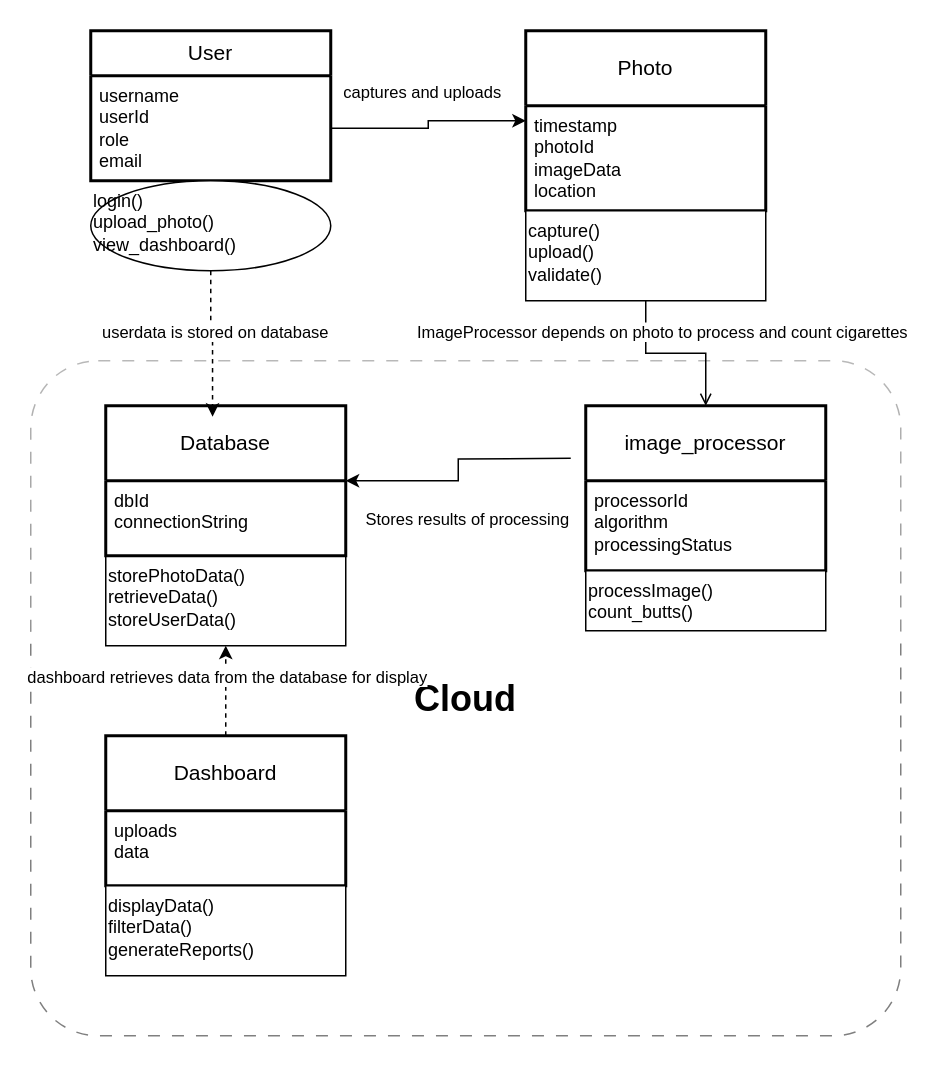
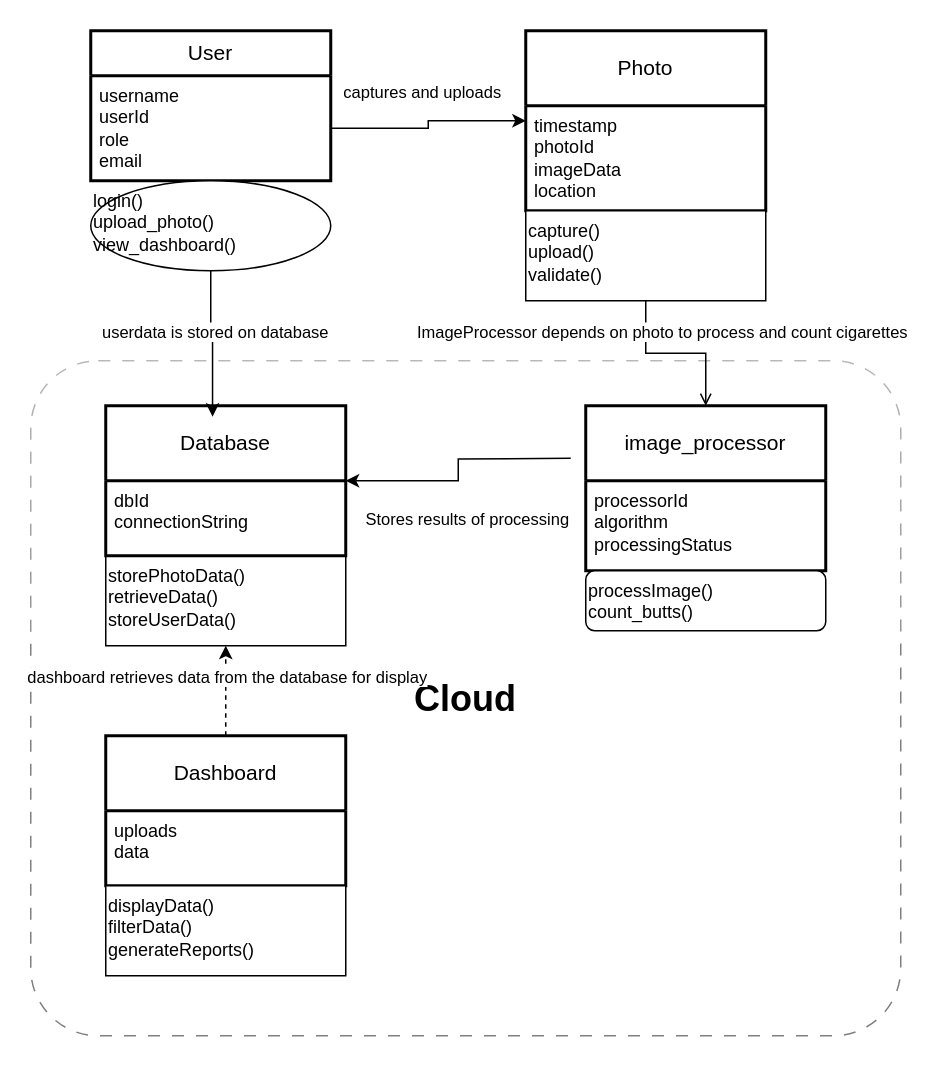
  <mxCell id="0" />
  <mxCell id="1" parent="0" />
  <mxCell id="2" value="User" style="swimlane;childLayout=stackLayout;horizontal=1;startSize=30;horizontalStack=0;rounded=0;fontSize=14;fontStyle=0;strokeWidth=2;resizeParent=0;resizeLast=1;shadow=0;dashed=0;align=center;arcSize=4;whiteSpace=wrap;html=1;" vertex="1" parent="1"><mxGeometry x="60" y="20" width="160" height="100" as="geometry" /></mxCell>
  <mxCell id="3" value="username&lt;br&gt;userId&lt;div&gt;role&lt;/div&gt;&lt;div&gt;email&lt;/div&gt;" style="align=left;strokeColor=none;fillColor=none;spacingLeft=4;fontSize=12;verticalAlign=top;resizable=0;rotatable=0;part=1;html=1;" vertex="1" parent="2"><mxGeometry y="30" width="160" height="70" as="geometry" /></mxCell>
  <mxCell id="4" value="&lt;h1 style=&quot;line-height: 100%;&quot;&gt;Cloud&lt;/h1&gt;" style="rounded=1;arcSize=10;whiteSpace=wrap;html=1;align=center;glass=1;shadow=0;dashed=1;dashPattern=8 8;opacity=50;" vertex="1" parent="1"><mxGeometry x="20" y="240" width="580" height="450" as="geometry" /></mxCell>
  <mxCell id="5" value="" style="group;align=left;verticalAlign=top;" vertex="1" connectable="0" parent="1"><mxGeometry x="350" y="20" width="160" height="180" as="geometry" /></mxCell>
  <mxCell id="6" value="Photo" style="swimlane;childLayout=stackLayout;horizontal=1;startSize=50;horizontalStack=0;rounded=0;fontSize=14;fontStyle=0;strokeWidth=2;resizeParent=0;resizeLast=1;shadow=0;dashed=0;align=center;arcSize=4;whiteSpace=wrap;html=1;" vertex="1" parent="5"><mxGeometry width="160" height="120" as="geometry" /></mxCell>
  <mxCell id="7" value="timestamp&lt;div&gt;photoId&lt;/div&gt;&lt;div&gt;imageData&lt;/div&gt;&lt;div&gt;location&lt;/div&gt;" style="align=left;strokeColor=none;fillColor=none;spacingLeft=4;fontSize=12;verticalAlign=top;resizable=0;rotatable=0;part=1;html=1;" vertex="1" parent="6"><mxGeometry y="50" width="160" height="70" as="geometry" /></mxCell>
  <mxCell id="8" value="capture()&lt;div&gt;upload()&lt;/div&gt;&lt;div&gt;validate()&lt;/div&gt;" style="whiteSpace=wrap;html=1;align=left;verticalAlign=top;" vertex="1" parent="5"><mxGeometry y="120" width="160" height="60" as="geometry" /></mxCell>
  <mxCell id="9" value="login()&lt;div&gt;upload_photo()&lt;/div&gt;&lt;div&gt;view_dashboard()&lt;/div&gt;" style="ellipse;whiteSpace=wrap;html=1;align=left;verticalAlign=top;" vertex="1" parent="1"><mxGeometry x="60" y="120" width="160" height="60" as="geometry" /></mxCell>
  <mxCell id="10" style="edgeStyle=orthogonalEdgeStyle;rounded=0;orthogonalLoop=1;jettySize=auto;html=1;dashed=1;" edge="1" parent="1" source="12" target="15"><mxGeometry relative="1" as="geometry" /></mxCell>
  <mxCell id="11" value="dashboard retrieves data from the database for display" style="edgeLabel;html=1;align=center;verticalAlign=middle;resizable=0;points=[];" vertex="1" connectable="0" parent="10"><mxGeometry x="-0.148" relative="1" as="geometry"><mxPoint y="-14" as="offset" /></mxGeometry></mxCell>
  <mxCell id="12" value="Dashboard" style="swimlane;childLayout=stackLayout;horizontal=1;startSize=50;horizontalStack=0;rounded=0;fontSize=14;fontStyle=0;strokeWidth=2;resizeParent=0;resizeLast=1;shadow=0;dashed=0;align=center;arcSize=4;whiteSpace=wrap;html=1;" vertex="1" parent="1"><mxGeometry x="70" y="490" width="160" height="100" as="geometry" /></mxCell>
  <mxCell id="13" value="uploads&lt;div&gt;data&lt;/div&gt;" style="align=left;strokeColor=none;fillColor=none;spacingLeft=4;fontSize=12;verticalAlign=top;resizable=0;rotatable=0;part=1;html=1;" vertex="1" parent="12"><mxGeometry y="50" width="160" height="50" as="geometry" /></mxCell>
  <mxCell id="14" value="displayData()&lt;div&gt;filterData()&lt;/div&gt;&lt;div&gt;generateReports()&lt;/div&gt;" style="whiteSpace=wrap;html=1;align=left;verticalAlign=top;" vertex="1" parent="1"><mxGeometry x="70" y="590" width="160" height="60" as="geometry" /></mxCell>
  <mxCell id="15" value="storePhotoData()&lt;div&gt;retrieveData()&lt;/div&gt;&lt;div&gt;storeUserData()&lt;/div&gt;" style="whiteSpace=wrap;html=1;align=left;verticalAlign=top;" vertex="1" parent="1"><mxGeometry x="70" y="370" width="160" height="60" as="geometry" /></mxCell>
  <mxCell id="16" value="Database" style="swimlane;childLayout=stackLayout;horizontal=1;startSize=50;horizontalStack=0;rounded=0;fontSize=14;fontStyle=0;strokeWidth=2;resizeParent=0;resizeLast=1;shadow=0;dashed=0;align=center;arcSize=4;whiteSpace=wrap;html=1;" vertex="1" parent="1"><mxGeometry x="70" y="270" width="160" height="100" as="geometry" /></mxCell>
  <mxCell id="17" value="dbId&lt;div&gt;connectionString&lt;/div&gt;" style="align=left;strokeColor=none;fillColor=none;spacingLeft=4;fontSize=12;verticalAlign=top;resizable=0;rotatable=0;part=1;html=1;" vertex="1" parent="16"><mxGeometry y="50" width="160" height="50" as="geometry" /></mxCell>
  <mxCell id="18" style="edgeStyle=orthogonalEdgeStyle;rounded=0;orthogonalLoop=1;jettySize=auto;html=1;" edge="1" parent="1" source="3" target="6"><mxGeometry relative="1" as="geometry" /></mxCell>
  <mxCell id="19" value="captures and uploads" style="edgeLabel;html=1;align=center;verticalAlign=middle;resizable=0;points=[];" vertex="1" connectable="0" parent="18"><mxGeometry x="-0.233" y="-5" relative="1" as="geometry"><mxPoint x="8" y="-30" as="offset" /></mxGeometry></mxCell>
  <mxCell id="20" style="edgeStyle=orthogonalEdgeStyle;rounded=0;orthogonalLoop=1;jettySize=auto;html=1;endArrow=open;" edge="1" parent="1" source="8" target="27"><mxGeometry relative="1" as="geometry" /></mxCell>
  <mxCell id="21" value="ImageProcessor depends on photo to process and count cigarettes" style="edgeLabel;html=1;align=center;verticalAlign=middle;resizable=0;points=[];" vertex="1" connectable="0" parent="20"><mxGeometry x="-0.406" y="2" relative="1" as="geometry"><mxPoint x="8" y="-13" as="offset" /></mxGeometry></mxCell>
  <mxCell id="22" style="edgeStyle=orthogonalEdgeStyle;rounded=0;orthogonalLoop=1;jettySize=auto;html=1;" edge="1" parent="1" target="16"><mxGeometry relative="1" as="geometry"><mxPoint x="380" y="304.99" as="sourcePoint" /><mxPoint x="240" y="300.001" as="targetPoint" /></mxGeometry></mxCell>
  <mxCell id="23" value="Stores results of processing" style="edgeLabel;html=1;align=center;verticalAlign=middle;resizable=1;points=[];movable=1;rotatable=1;deletable=1;editable=1;locked=0;connectable=1;" vertex="1" connectable="0" parent="22"><mxGeometry x="0.375" y="-2" relative="1" as="geometry"><mxPoint x="29" y="27" as="offset" /></mxGeometry></mxCell>
- <mxCell id="24" style="edgeStyle=orthogonalEdgeStyle;rounded=0;orthogonalLoop=1;jettySize=auto;html=1;entryX=0.445;entryY=0.073;entryDx=0;entryDy=0;entryPerimeter=0;dashed=1;" edge="1" parent="1" source="9" target="16"><mxGeometry relative="1" as="geometry" /></mxCell>
+ <mxCell id="24" style="edgeStyle=orthogonalEdgeStyle;rounded=0;orthogonalLoop=1;jettySize=auto;html=1;entryX=0.445;entryY=0.073;entryDx=0;entryDy=0;entryPerimeter=0;" edge="1" parent="1" source="9" target="16"><mxGeometry relative="1" as="geometry" /></mxCell>
  <mxCell id="25" value="userdata is stored on database" style="edgeLabel;html=1;align=center;verticalAlign=middle;resizable=0;points=[];" vertex="1" connectable="0" parent="24"><mxGeometry x="-0.179" y="2" relative="1" as="geometry"><mxPoint as="offset" /></mxGeometry></mxCell>
  <mxCell id="26" value="" style="group" vertex="1" connectable="0" parent="1"><mxGeometry x="390" y="270" width="160" height="150" as="geometry" /></mxCell>
  <mxCell id="27" value="image_processor" style="swimlane;childLayout=stackLayout;horizontal=1;startSize=50;horizontalStack=0;rounded=0;fontSize=14;fontStyle=0;strokeWidth=2;resizeParent=0;resizeLast=1;shadow=0;dashed=0;align=center;arcSize=4;whiteSpace=wrap;html=1;" vertex="1" parent="26"><mxGeometry width="160" height="110" as="geometry" /></mxCell>
  <mxCell id="28" value="processorId&lt;div&gt;algorithm&lt;/div&gt;&lt;div&gt;processingStatus&lt;/div&gt;" style="align=left;strokeColor=none;fillColor=none;spacingLeft=4;fontSize=12;verticalAlign=top;resizable=0;rotatable=0;part=1;html=1;" vertex="1" parent="27"><mxGeometry y="50" width="160" height="60" as="geometry" /></mxCell>
- <mxCell id="29" value="processImage()&lt;div&gt;count_butts()&lt;/div&gt;" style="whiteSpace=wrap;html=1;align=left;verticalAlign=top;" vertex="1" parent="26"><mxGeometry y="110" width="160" height="40" as="geometry" /></mxCell>
+ <mxCell id="29" value="processImage()&lt;div&gt;count_butts()&lt;/div&gt;" style="whiteSpace=wrap;html=1;align=left;verticalAlign=top;rounded=1;" vertex="1" parent="26"><mxGeometry y="110" width="160" height="40" as="geometry" /></mxCell>
